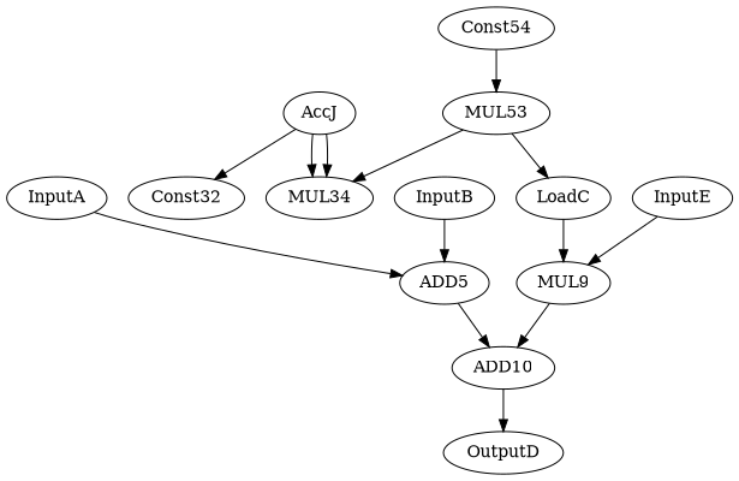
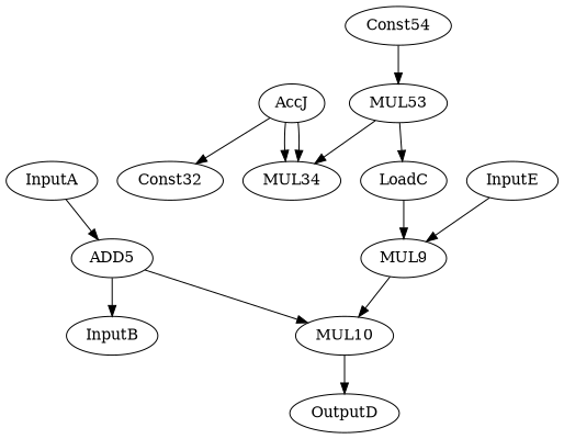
  digraph {
    node [opcode=input]
    edge [operand=0]
    InputA [offset="24, 0" pattern="0, 6, 0, 16, 24, 4" ref_name=A]
    ADD5 [opcode=add]
-   ADD10 [opcode=add]
+   ADD10 [opcode=add label=MUL10]
    InputB [offset="0, 60" pattern="12, 6, -64, 16, 0, 4" ref_name=B]
    OutputD [offset="2048, 960" opcode=output pattern="12, 6, -124, 16, 2948, 4" ref_name=D]
    LoadC [cycles=384 offset=0 opcode=load ref_name=C]
    MUL9 [opcode=mul]
    InputE [offset="0, 960" pattern="12, 6, -124, 16, 900, 4" ref_name=E]
    AccJ [acc_first=0 acc_params="15, 16, 6, 4" opcode=acc]
    MUL34 [opcode=mul]
    Const32 [opcode=const value=-1]
    MUL53 [opcode=MUL]
    Const54 [opcode=const value=4]
    InputA -> ADD5 [operand=1]
    ADD5 -> ADD10
    ADD10 -> OutputD [operand=1]
-   InputB -> ADD5
+   ADD5 -> InputB
    LoadC -> MUL9 [operand=1]
    MUL9 -> ADD10 [operand=1]
    InputE -> MUL9
    AccJ -> MUL34
    AccJ -> MUL34 [operand=1]
    AccJ -> Const32
    MUL53 -> LoadC
    MUL53 -> MUL34
    Const54 -> MUL53 [operand=1]
  }
